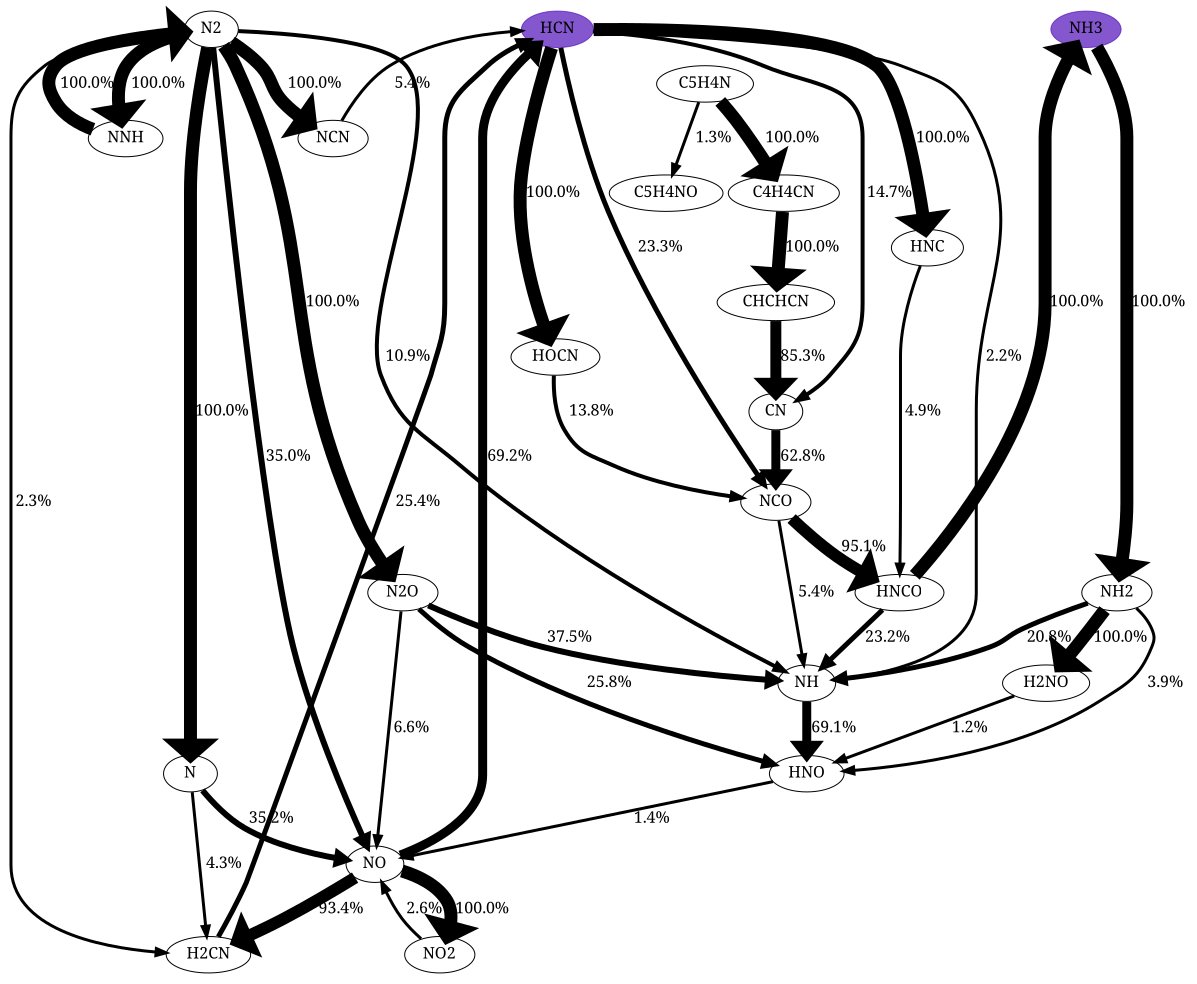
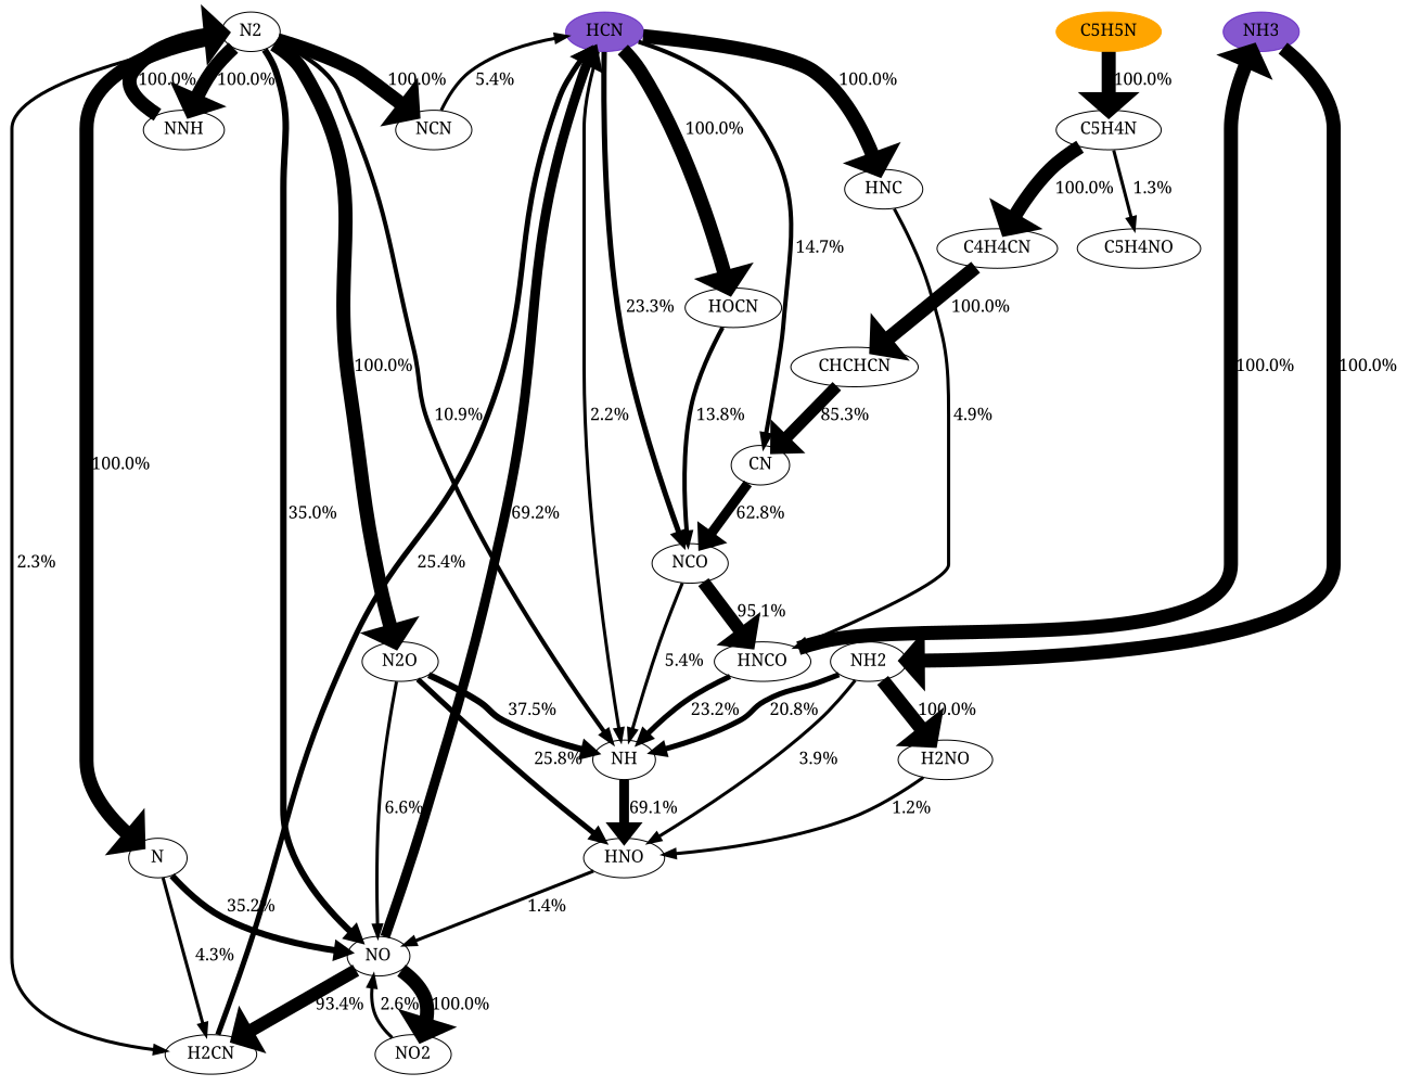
  digraph {
    b="0,0,1558,558"
    rankdir=TB
    splines=True
    node [fontname=serif fontsize=16]
    edge [fontcolor=black fontname=serif fontsize=16 penwidth=13]
    HCN [color="#500dbab1" fillcolor="#500dbab1" style=filled]
    N2
+   C5H5N [color=orange fillcolor=orange style=filled]
    NH3 [color="#500dbab1" fillcolor="#500dbab1" style=filled]
    NH
    HNC
    CN
    NCO
    HOCN
    NO
    H2CN
    NNH
    N
    N2O
    NCN
    C5H4N
    NH2
    NO2
    HNO
    HNCO
    C5H4NO
    C4H4CN
    CHCHCN
    H2NO
    subgraph sub_1 {
      rank=source
      HCN
      N2
+     C5H5N
      NH3
    }
    HCN -> NH [label=" 2.2%" penwidth=3]
    HCN -> HNC [label=" 100.0%"]
    HCN -> CN [label=" 14.7%" penwidth=4]
    HCN -> NCO [label=" 23.3%" penwidth=5]
    HCN -> HOCN [label=" 100.0%"]
    N2 -> NH [label=" 10.9%" penwidth=4]
    N2 -> NO [label=" 35.0%" penwidth=6]
    N2 -> H2CN [label=" 2.3%" penwidth=3]
    N2 -> NNH [label=" 100.0%"]
    N2 -> N [label=" 100.0%"]
    N2 -> N2O [label=" 100.0%"]
    N2 -> NCN [label=" 100.0%"]
+   C5H5N -> C5H4N [label=" 100.0%"]
    NH3 -> NH2 [label=" 100.0%"]
    NH -> HNO [label=" 69.1%" penwidth=9]
    HNC -> HNCO [label=" 4.9%" penwidth=3]
    CN -> NCO [label=" 62.8%" penwidth=9]
    NCO -> NH [label=" 5.4%" penwidth=3]
    NCO -> HNCO [label=" 95.1%" penwidth=12]
    HOCN -> NCO [label=" 13.8%" penwidth=4]
    NO -> HCN [label=" 69.2%" penwidth=9]
    NO -> H2CN [label=" 93.4%" penwidth=12]
    NO -> NO2 [label=" 100.0%"]
    H2CN -> HCN [label=" 25.4%" penwidth=5]
    NNH -> N2 [label=" 100.0%"]
    N -> NO [label=" 35.2%" penwidth=6]
    N -> H2CN [label=" 4.3%" penwidth=3]
    N2O -> NH [label=" 37.5%" penwidth=6]
    N2O -> NO [label=" 6.6%" penwidth=3]
    N2O -> HNO [label=" 25.8%" penwidth=5]
    NCN -> HCN [label=" 5.4%" penwidth=3]
    C5H4N -> C5H4NO [label=" 1.3%" penwidth=3]
    C5H4N -> C4H4CN [label=" 100.0%"]
    NH2 -> NH [label=" 20.8%" penwidth=5]
    NH2 -> HNO [label=" 3.9%" penwidth=3]
    NH2 -> H2NO [label=" 100.0%"]
    NO2 -> NO [label=" 2.6%" penwidth=3]
    HNO -> NO [label=" 1.4%" penwidth=3]
    HNCO -> NH3 [label=" 100.0%"]
    HNCO -> NH [label=" 23.2%" penwidth=5]
    C4H4CN -> CHCHCN [label=" 100.0%"]
    CHCHCN -> CN [label=" 85.3%" penwidth=11]
    H2NO -> HNO [label=" 1.2%" penwidth=3]
  }
